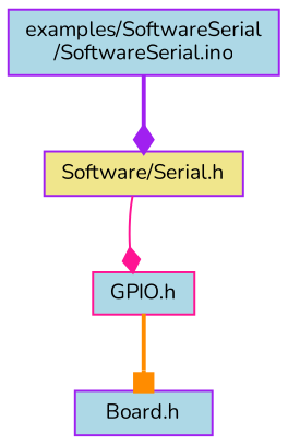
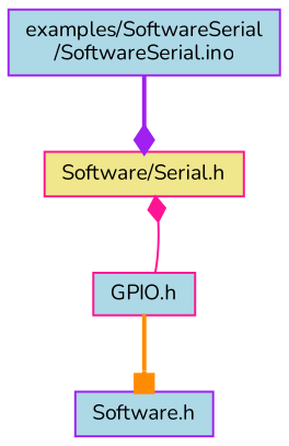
  digraph {
    fontname=Nunito
    node [color=purple fillcolor=lightblue fontname=Nunito fontsize=10 shape=record style=filled]
    edge [arrowhead=diamond fontname=Nunito fontsize=10 labelfontname=Helvetica labelfontsize=10 style=bold]
    n1 [fontcolor=black height=0.2 label="examples/SoftwareSerial\l/SoftwareSerial.ino" width=0.4]
-   n2 [fillcolor=khaki height=0.2 label="Software/Serial.h" width=0.4]
+   n2 [color=deeppink fillcolor=khaki height=0.2 label="Software/Serial.h" width=0.4]
    n3 [color=deeppink height=0.2 label="GPIO.h" width=0.4]
-   n4 [height=0.2 label="Board.h" width=0.4]
+   n4 [height=0.2 label="Software.h" width=0.4]
    n1 -> n2 [color=purple]
-   n2 -> n3 [color=deeppink style=solid]
+   n3 -> n2 [color=deeppink style=solid]
    n3 -> n4 [arrowhead=box color=darkorange]
  }
